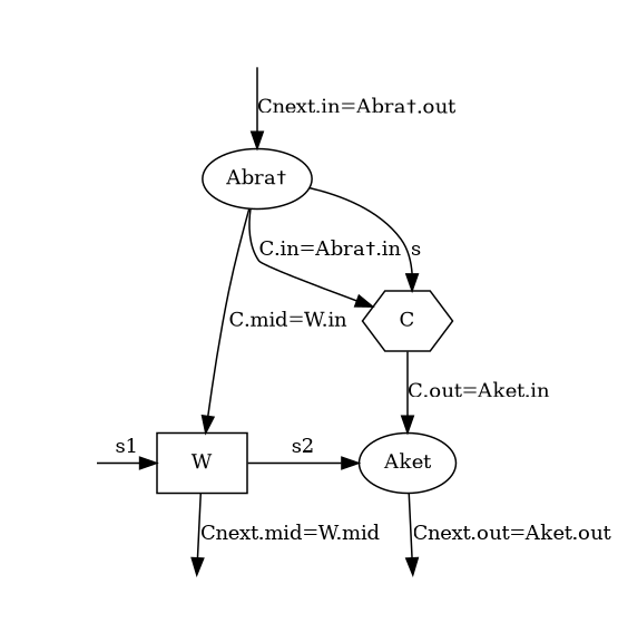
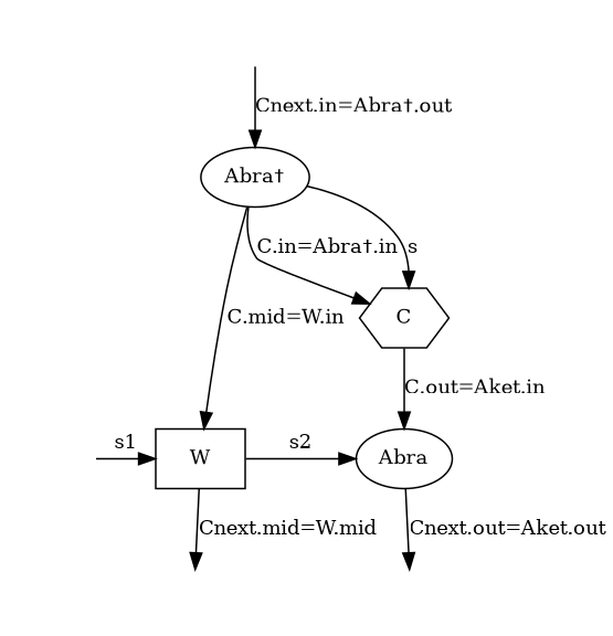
  digraph {
    rankdir=TB
    node [fontsize=12]
    edge [fontsize=12]
    n1 [label=" " style=invisible]
-   n2 [label=Aket]
+   n2 [label=Abra]
    n3 [label=W shape=box]
    n4 [label=C shape=hexagon]
    n5 [label=" " style=invisible]
    n6 [label=" " style=invisible]
    n7 [label=" " style=invisible]
    n8 [label="Abra✝"]
    subgraph sub_1 {
      rank=same
      n1
    }
    subgraph sub_2 {
      rank=same
      n1
      n2
      n3
    }
    subgraph sub_3 {
      rank=same
      n4
    }
    subgraph sub_4 {
      rank=same
      n5
      n6
    }
    n1 -> n3 [label=s1]
    n2 -> n5 [label="Cnext.out=Aket.out"]
    n3 -> n2 [label=s2]
    n3 -> n6 [label="Cnext.mid=W.mid"]
    n4 -> n2 [label="C.out=Aket.in"]
    n7 -> n8 [label="Cnext.in=Abra✝.out"]
    n8 -> n3 [label="C.mid=W.in"]
    n8 -> n4 [label="C.in=Abra✝.in"]
    n8 -> n4 [label=s]
  }
